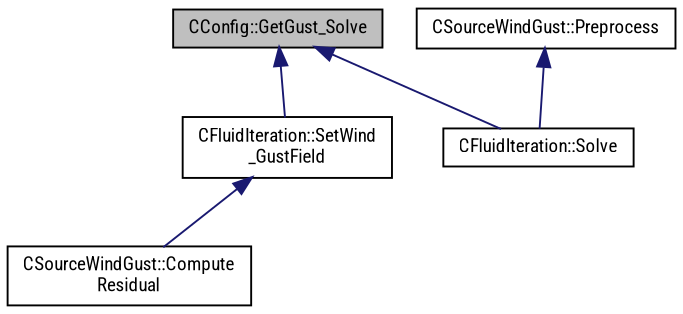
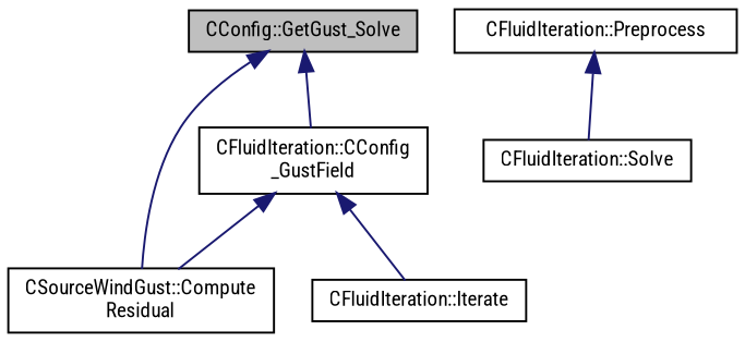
  digraph {
    fontname="Roboto Condensed"
    rankdir=TB
    node [color=black fillcolor=white fontname="Roboto Condensed" fontsize=10 shape=record style=filled]
    edge [color=midnightblue dir=back fontname="Roboto Condensed" fontsize=10 labelfontname=Helvetica labelfontsize=10 style=solid]
    n1 [fillcolor=grey75 fontcolor=black height=0.2 label="CConfig::GetGust_Solve" width=0.4]
-   n2 [height=0.2 label="CFluidIteration::SetWind\l_GustField" width=0.4]
+   n2 [height=0.2 label="CFluidIteration::CConfig\l_GustField" width=0.4]
    n3 [height=0.2 label="CSourceWindGust::Compute\lResidual" width=0.4]
-   n5 [height=0.2 label="CSourceWindGust::Preprocess" width=0.4]
+   n4 [height=0.2 label="CFluidIteration::Iterate" width=0.4]
+   n5 [height=0.2 label="CFluidIteration::Preprocess" width=0.4]
    n6 [height=0.2 label="CFluidIteration::Solve" width=0.4]
    n1 -> n2
-   n1 -> n6
+   n1 -> n3
    n2 -> n3
+   n2 -> n4
    n5 -> n6
  }
